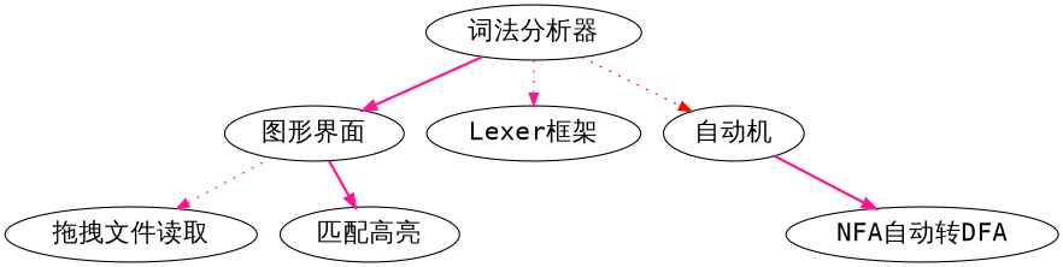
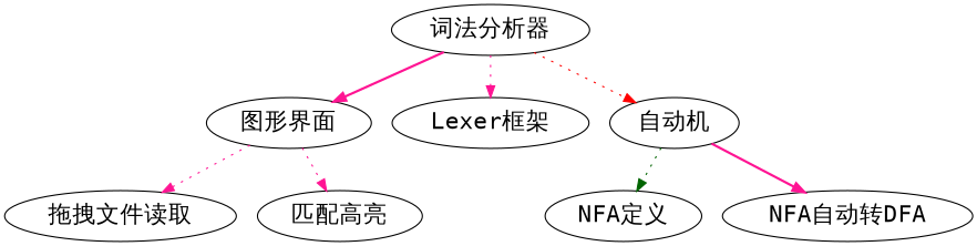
  digraph {
    fontname="DejaVu Sans Mono"
    node [fontname="DejaVu Sans Mono" fontsize=20]
    edge [color=deeppink fontname="DejaVu Sans Mono" fontsize=20 style=dotted]
    n1 [label="词法分析器"]
    n2 [label="图形界面"]
    n3 [label="Lexer框架"]
    n4 [label="自动机"]
    n5 [label="拖拽文件读取"]
    n6 [label="匹配高亮"]
+   n7 [label="NFA定义"]
    n8 [label="NFA自动转DFA"]
    n1 -> n2 [style=bold]
    n1 -> n3
    n1 -> n4 [color=red]
    n2 -> n5
-   n2 -> n6 [style=bold]
+   n2 -> n6
+   n4 -> n7 [color=darkgreen]
    n4 -> n8 [style=bold]
  }
